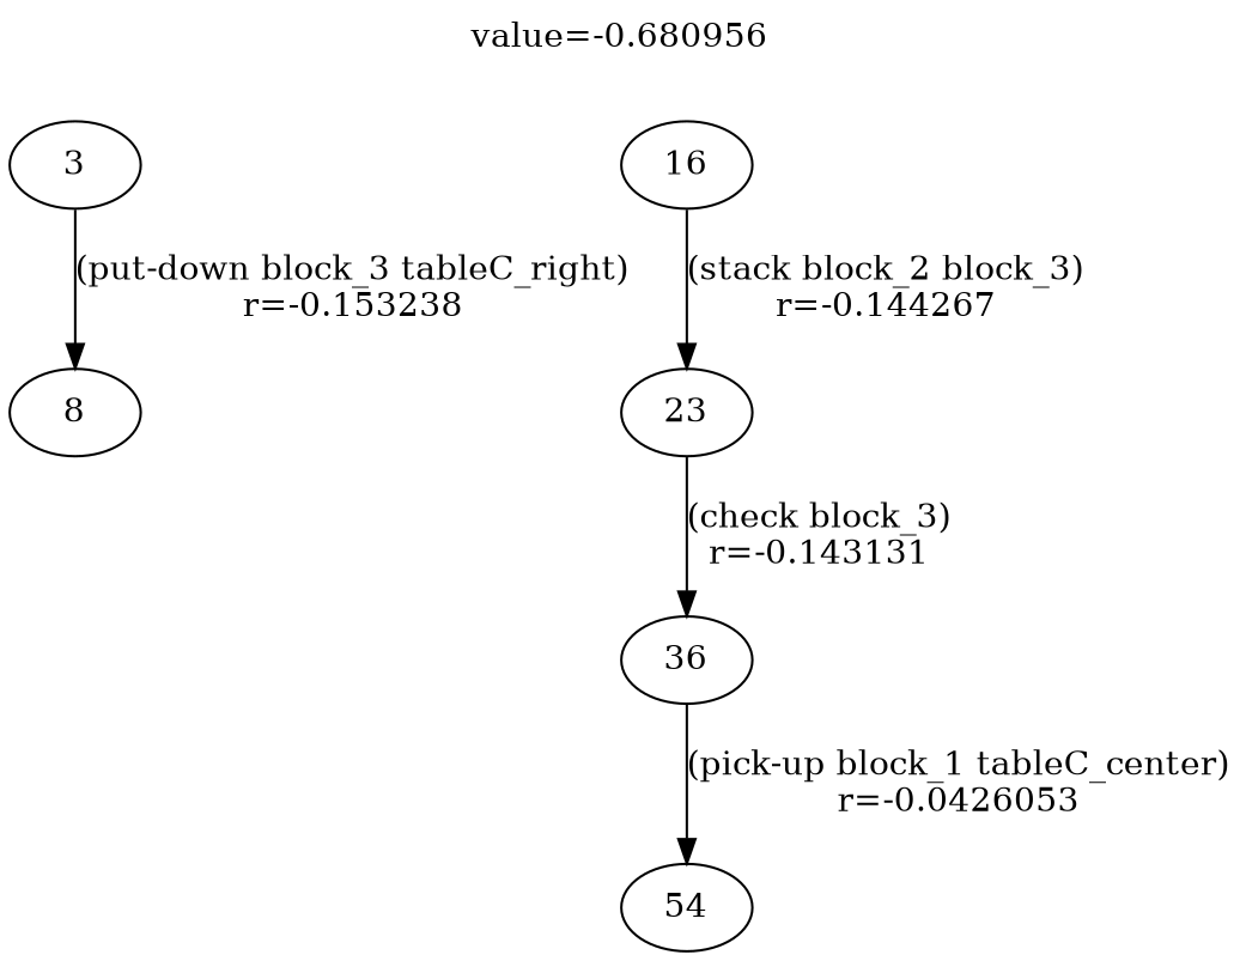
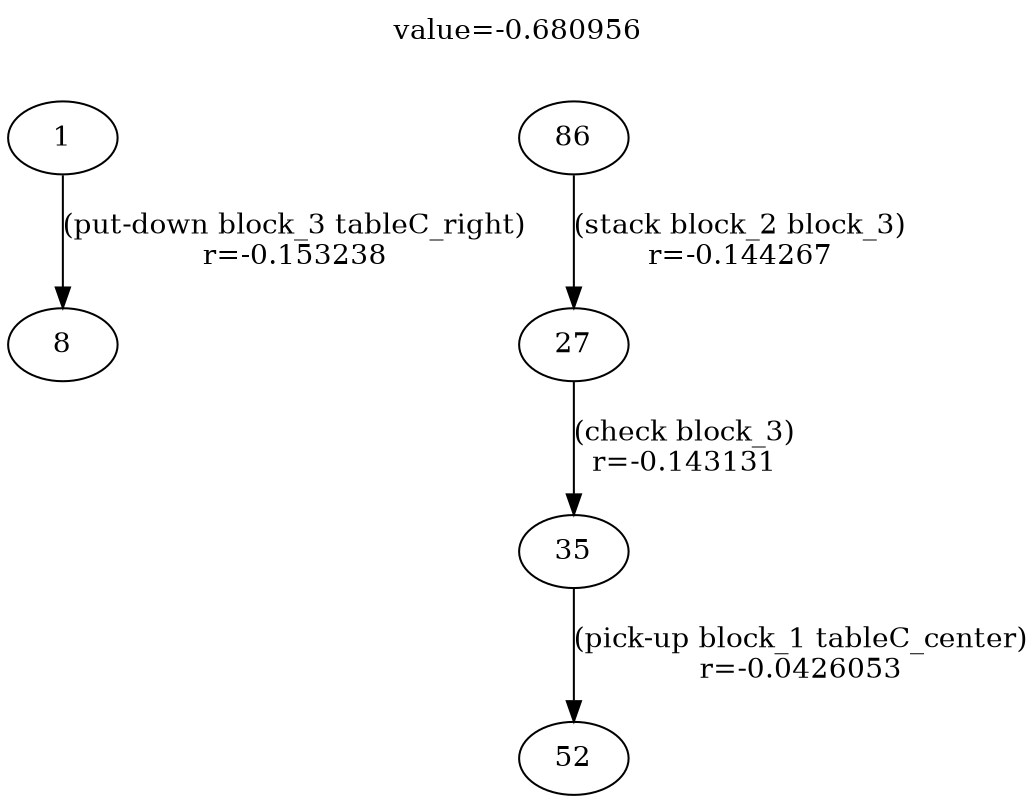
  digraph {
    label="value=-0.680956"
    labelloc=top
-   3
+   3 [label=1]
    8
-   16
-   27 [label=23]
-   35 [label=36]
-   52 [label=54]
+   16 [label=86]
+   27
+   35
+   52
    3 -> 8 [label="(put-down block_3 tableC_right)\nr=-0.153238"]
    16 -> 27 [label="(stack block_2 block_3)\nr=-0.144267"]
    27 -> 35 [label="(check block_3)\nr=-0.143131"]
    35 -> 52 [label="(pick-up block_1 tableC_center)\nr=-0.0426053"]
  }
